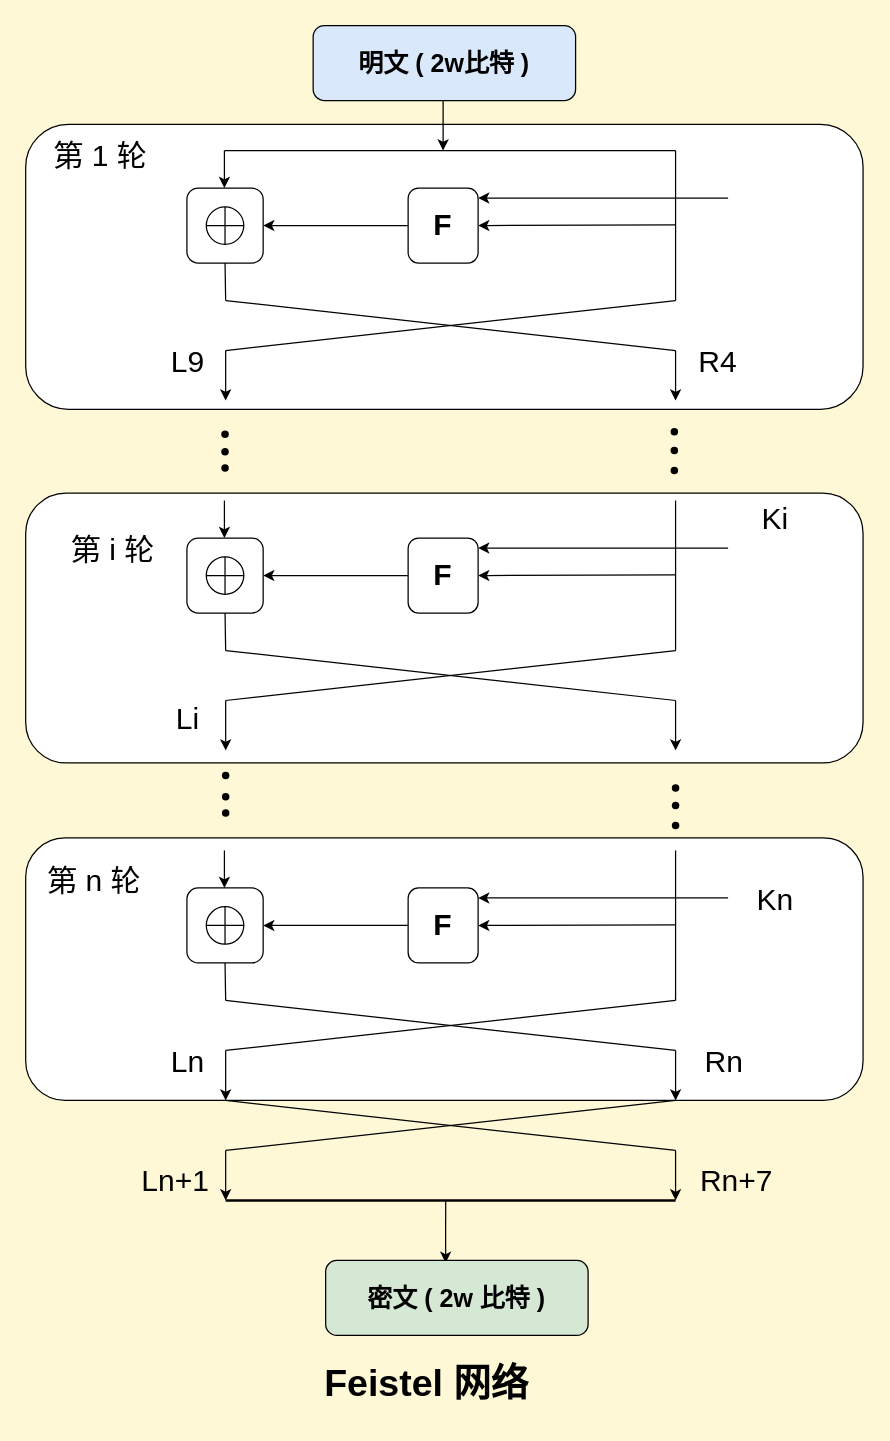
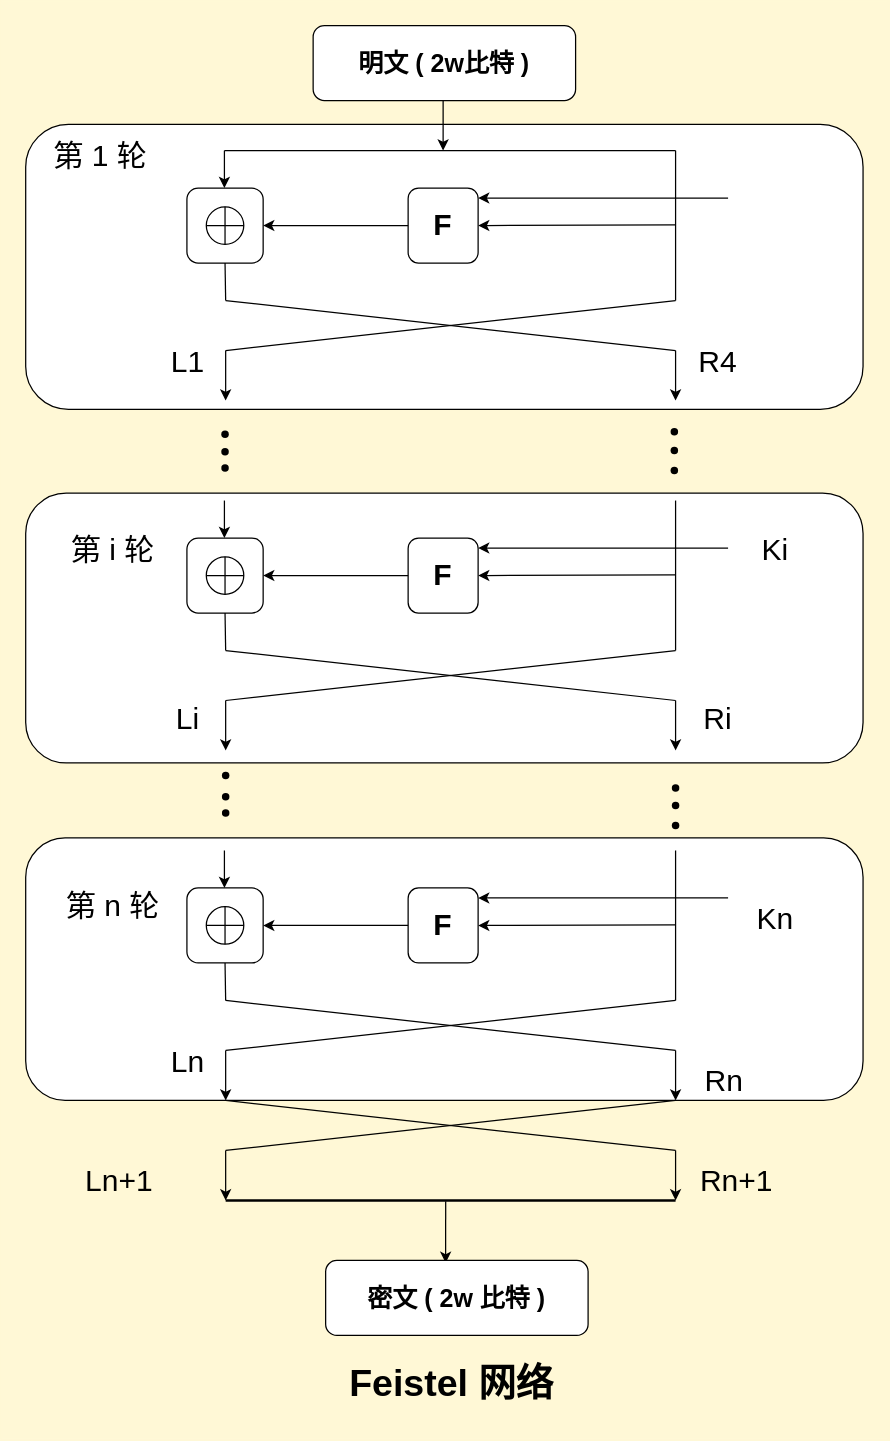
  <mxCell id="0" />
  <mxCell id="1" parent="0" />
  <mxCell id="2" value="" style="rounded=1;whiteSpace=wrap;html=1;fontSize=24;" vertex="1" parent="1"><mxGeometry x="20" y="670" width="670" height="210" as="geometry" /></mxCell>
  <mxCell id="3" value="" style="rounded=1;whiteSpace=wrap;html=1;fontSize=24;" vertex="1" parent="1"><mxGeometry x="20" y="394" width="670" height="216" as="geometry" /></mxCell>
  <mxCell id="4" value="" style="rounded=1;whiteSpace=wrap;html=1;fontSize=24;labelBorderColor=none;" vertex="1" parent="1"><mxGeometry x="20" y="99" width="670" height="228" as="geometry" /></mxCell>
- <mxCell id="5" value="明文 ( 2w比特 )" style="rounded=1;whiteSpace=wrap;html=1;fontStyle=1;fontSize=20;fillColor=#dae8fc;" vertex="1" parent="1"><mxGeometry x="250" y="20" width="210" height="60" as="geometry" /></mxCell>
+ <mxCell id="5" value="明文 ( 2w比特 )" style="rounded=1;whiteSpace=wrap;html=1;fontStyle=1;fontSize=20;" vertex="1" parent="1"><mxGeometry x="250" y="20" width="210" height="60" as="geometry" /></mxCell>
  <mxCell id="6" value="" style="endArrow=classic;html=1;fontSize=20;" edge="1" parent="1"><mxGeometry width="50" height="50" relative="1" as="geometry"><mxPoint x="354" y="80" as="sourcePoint" /><mxPoint x="354" y="120" as="targetPoint" /></mxGeometry></mxCell>
  <mxCell id="7" value="" style="endArrow=none;html=1;fontSize=20;" edge="1" parent="1"><mxGeometry width="50" height="50" relative="1" as="geometry"><mxPoint x="179" y="120" as="sourcePoint" /><mxPoint x="540" y="120" as="targetPoint" /></mxGeometry></mxCell>
  <mxCell id="8" value="" style="rounded=1;whiteSpace=wrap;html=1;fontSize=20;" vertex="1" parent="1"><mxGeometry x="149" y="150" width="61" height="60" as="geometry" /></mxCell>
  <mxCell id="9" value="" style="shape=orEllipse;perimeter=ellipsePerimeter;whiteSpace=wrap;html=1;backgroundOutline=1;fontSize=20;" vertex="1" parent="1"><mxGeometry x="164.5" y="165" width="30" height="30" as="geometry" /></mxCell>
  <mxCell id="10" value="" style="endArrow=none;html=1;fontSize=20;" edge="1" parent="1"><mxGeometry width="50" height="50" relative="1" as="geometry"><mxPoint x="540" y="240" as="sourcePoint" /><mxPoint x="540" y="120" as="targetPoint" /></mxGeometry></mxCell>
  <mxCell id="11" value="" style="endArrow=none;html=1;fontSize=20;entryX=0.5;entryY=1;entryDx=0;entryDy=0;" edge="1" parent="1" target="8"><mxGeometry width="50" height="50" relative="1" as="geometry"><mxPoint x="180" y="240" as="sourcePoint" /><mxPoint x="210" y="230" as="targetPoint" /></mxGeometry></mxCell>
  <mxCell id="12" value="" style="endArrow=none;html=1;fontSize=20;" edge="1" parent="1"><mxGeometry width="50" height="50" relative="1" as="geometry"><mxPoint x="180" y="240" as="sourcePoint" /><mxPoint x="540" y="280" as="targetPoint" /></mxGeometry></mxCell>
  <mxCell id="13" value="" style="endArrow=none;html=1;fontSize=20;" edge="1" parent="1"><mxGeometry width="50" height="50" relative="1" as="geometry"><mxPoint x="180" y="280" as="sourcePoint" /><mxPoint x="540" y="240" as="targetPoint" /></mxGeometry></mxCell>
  <mxCell id="14" value="" style="endArrow=classic;html=1;fontSize=20;" edge="1" parent="1"><mxGeometry width="50" height="50" relative="1" as="geometry"><mxPoint x="180" y="280" as="sourcePoint" /><mxPoint x="180" y="320" as="targetPoint" /></mxGeometry></mxCell>
  <mxCell id="15" value="" style="endArrow=classic;html=1;fontSize=20;" edge="1" parent="1"><mxGeometry width="50" height="50" relative="1" as="geometry"><mxPoint x="540" y="280" as="sourcePoint" /><mxPoint x="540" y="320" as="targetPoint" /></mxGeometry></mxCell>
  <mxCell id="16" value="" style="endArrow=classic;html=1;fontSize=20;" edge="1" parent="1"><mxGeometry width="50" height="50" relative="1" as="geometry"><mxPoint x="179" y="120" as="sourcePoint" /><mxPoint x="179" y="150" as="targetPoint" /></mxGeometry></mxCell>
  <mxCell id="17" value="" style="endArrow=classic;html=1;fontSize=20;entryX=1;entryY=0.5;entryDx=0;entryDy=0;" edge="1" parent="1" target="18"><mxGeometry width="50" height="50" relative="1" as="geometry"><mxPoint x="540" y="179.5" as="sourcePoint" /><mxPoint x="410" y="179.5" as="targetPoint" /></mxGeometry></mxCell>
  <mxCell id="18" value="F" style="rounded=1;whiteSpace=wrap;html=1;fontSize=24;fontStyle=1;horizontal=1;" vertex="1" parent="1"><mxGeometry x="326" y="150" width="56" height="60" as="geometry" /></mxCell>
  <mxCell id="19" value="" style="endArrow=classic;html=1;fontSize=20;exitX=0;exitY=0.5;exitDx=0;exitDy=0;entryX=1;entryY=0.5;entryDx=0;entryDy=0;" edge="1" parent="1" source="18" target="8"><mxGeometry width="50" height="50" relative="1" as="geometry"><mxPoint x="250" y="220" as="sourcePoint" /><mxPoint x="300" y="170" as="targetPoint" /></mxGeometry></mxCell>
  <mxCell id="20" value="" style="endArrow=classic;html=1;fontSize=24;" edge="1" parent="1"><mxGeometry width="50" height="50" relative="1" as="geometry"><mxPoint x="582" y="158" as="sourcePoint" /><mxPoint x="382" y="158" as="targetPoint" /></mxGeometry></mxCell>
  <mxCell id="21" value="" style="rounded=1;whiteSpace=wrap;html=1;fontSize=20;" vertex="1" parent="1"><mxGeometry x="149" y="430" width="61" height="60" as="geometry" /></mxCell>
  <mxCell id="22" value="" style="shape=orEllipse;perimeter=ellipsePerimeter;whiteSpace=wrap;html=1;backgroundOutline=1;fontSize=20;" vertex="1" parent="1"><mxGeometry x="164.5" y="445" width="30" height="30" as="geometry" /></mxCell>
  <mxCell id="23" value="" style="endArrow=none;html=1;fontSize=20;" edge="1" parent="1"><mxGeometry width="50" height="50" relative="1" as="geometry"><mxPoint x="540" y="520" as="sourcePoint" /><mxPoint x="540" y="400" as="targetPoint" /></mxGeometry></mxCell>
  <mxCell id="24" value="" style="endArrow=none;html=1;fontSize=20;entryX=0.5;entryY=1;entryDx=0;entryDy=0;" edge="1" target="21" parent="1"><mxGeometry width="50" height="50" relative="1" as="geometry"><mxPoint x="180" y="520" as="sourcePoint" /><mxPoint x="210" y="510" as="targetPoint" /></mxGeometry></mxCell>
  <mxCell id="25" value="" style="endArrow=none;html=1;fontSize=20;" edge="1" parent="1"><mxGeometry width="50" height="50" relative="1" as="geometry"><mxPoint x="180" y="520" as="sourcePoint" /><mxPoint x="540" y="560" as="targetPoint" /></mxGeometry></mxCell>
  <mxCell id="26" value="" style="endArrow=none;html=1;fontSize=20;" edge="1" parent="1"><mxGeometry width="50" height="50" relative="1" as="geometry"><mxPoint x="180" y="560" as="sourcePoint" /><mxPoint x="540" y="520" as="targetPoint" /></mxGeometry></mxCell>
  <mxCell id="27" value="" style="endArrow=classic;html=1;fontSize=20;" edge="1" parent="1"><mxGeometry width="50" height="50" relative="1" as="geometry"><mxPoint x="180" y="560" as="sourcePoint" /><mxPoint x="180" y="600" as="targetPoint" /></mxGeometry></mxCell>
  <mxCell id="28" value="" style="endArrow=classic;html=1;fontSize=20;" edge="1" parent="1"><mxGeometry width="50" height="50" relative="1" as="geometry"><mxPoint x="540" y="560" as="sourcePoint" /><mxPoint x="540" y="600" as="targetPoint" /></mxGeometry></mxCell>
  <mxCell id="29" value="" style="endArrow=classic;html=1;fontSize=20;" edge="1" parent="1"><mxGeometry width="50" height="50" relative="1" as="geometry"><mxPoint x="179" y="400" as="sourcePoint" /><mxPoint x="179" y="430" as="targetPoint" /></mxGeometry></mxCell>
  <mxCell id="30" value="" style="endArrow=classic;html=1;fontSize=20;entryX=1;entryY=0.5;entryDx=0;entryDy=0;" edge="1" target="31" parent="1"><mxGeometry width="50" height="50" relative="1" as="geometry"><mxPoint x="540" y="459.5" as="sourcePoint" /><mxPoint x="410" y="459.5" as="targetPoint" /></mxGeometry></mxCell>
  <mxCell id="31" value="F" style="rounded=1;whiteSpace=wrap;html=1;fontSize=24;fontStyle=1;horizontal=1;" vertex="1" parent="1"><mxGeometry x="326" y="430" width="56" height="60" as="geometry" /></mxCell>
  <mxCell id="32" value="" style="endArrow=classic;html=1;fontSize=20;exitX=0;exitY=0.5;exitDx=0;exitDy=0;entryX=1;entryY=0.5;entryDx=0;entryDy=0;" edge="1" source="31" target="21" parent="1"><mxGeometry width="50" height="50" relative="1" as="geometry"><mxPoint x="250" y="500" as="sourcePoint" /><mxPoint x="300" y="450" as="targetPoint" /></mxGeometry></mxCell>
  <mxCell id="33" value="" style="endArrow=classic;html=1;fontSize=24;" edge="1" parent="1"><mxGeometry width="50" height="50" relative="1" as="geometry"><mxPoint x="582" y="438" as="sourcePoint" /><mxPoint x="382" y="438" as="targetPoint" /></mxGeometry></mxCell>
- <mxCell id="34" value="Ki" style="text;html=1;strokeColor=none;fillColor=none;align=center;verticalAlign=middle;whiteSpace=wrap;rounded=0;fontSize=24;" vertex="1" parent="1"><mxGeometry x="600" y="405" width="40" height="20" as="geometry" /></mxCell>
+ <mxCell id="34" value="Ki" style="text;html=1;strokeColor=none;fillColor=none;align=center;verticalAlign=middle;whiteSpace=wrap;rounded=0;fontSize=24;" vertex="1" parent="1"><mxGeometry x="600" y="430" width="40" height="20" as="geometry" /></mxCell>
  <mxCell id="35" value="" style="rounded=1;whiteSpace=wrap;html=1;fontSize=20;" vertex="1" parent="1"><mxGeometry x="149" y="710" width="61" height="60" as="geometry" /></mxCell>
  <mxCell id="36" value="" style="shape=orEllipse;perimeter=ellipsePerimeter;whiteSpace=wrap;html=1;backgroundOutline=1;fontSize=20;" vertex="1" parent="1"><mxGeometry x="164.5" y="725" width="30" height="30" as="geometry" /></mxCell>
  <mxCell id="37" value="" style="endArrow=none;html=1;fontSize=20;" edge="1" parent="1"><mxGeometry width="50" height="50" relative="1" as="geometry"><mxPoint x="540" y="800" as="sourcePoint" /><mxPoint x="540" y="680" as="targetPoint" /></mxGeometry></mxCell>
  <mxCell id="38" value="" style="endArrow=none;html=1;fontSize=20;entryX=0.5;entryY=1;entryDx=0;entryDy=0;" edge="1" target="35" parent="1"><mxGeometry width="50" height="50" relative="1" as="geometry"><mxPoint x="180" y="800" as="sourcePoint" /><mxPoint x="210" y="790" as="targetPoint" /></mxGeometry></mxCell>
  <mxCell id="39" value="" style="endArrow=none;html=1;fontSize=20;" edge="1" parent="1"><mxGeometry width="50" height="50" relative="1" as="geometry"><mxPoint x="180" y="800" as="sourcePoint" /><mxPoint x="540" y="840" as="targetPoint" /></mxGeometry></mxCell>
  <mxCell id="40" value="" style="endArrow=none;html=1;fontSize=20;" edge="1" parent="1"><mxGeometry width="50" height="50" relative="1" as="geometry"><mxPoint x="180" y="840" as="sourcePoint" /><mxPoint x="540" y="800" as="targetPoint" /></mxGeometry></mxCell>
  <mxCell id="41" value="" style="endArrow=classic;html=1;fontSize=20;" edge="1" parent="1"><mxGeometry width="50" height="50" relative="1" as="geometry"><mxPoint x="180" y="840" as="sourcePoint" /><mxPoint x="180" y="880" as="targetPoint" /></mxGeometry></mxCell>
  <mxCell id="42" value="" style="endArrow=classic;html=1;fontSize=20;" edge="1" parent="1"><mxGeometry width="50" height="50" relative="1" as="geometry"><mxPoint x="540" y="840" as="sourcePoint" /><mxPoint x="540" y="880" as="targetPoint" /></mxGeometry></mxCell>
  <mxCell id="43" value="" style="endArrow=classic;html=1;fontSize=20;" edge="1" parent="1"><mxGeometry width="50" height="50" relative="1" as="geometry"><mxPoint x="179" y="680" as="sourcePoint" /><mxPoint x="179" y="710" as="targetPoint" /></mxGeometry></mxCell>
  <mxCell id="44" value="" style="endArrow=classic;html=1;fontSize=20;entryX=1;entryY=0.5;entryDx=0;entryDy=0;" edge="1" target="45" parent="1"><mxGeometry width="50" height="50" relative="1" as="geometry"><mxPoint x="540" y="739.5" as="sourcePoint" /><mxPoint x="410" y="739.5" as="targetPoint" /></mxGeometry></mxCell>
  <mxCell id="45" value="F" style="rounded=1;whiteSpace=wrap;html=1;fontSize=24;fontStyle=1;horizontal=1;" vertex="1" parent="1"><mxGeometry x="326" y="710" width="56" height="60" as="geometry" /></mxCell>
  <mxCell id="46" value="" style="endArrow=classic;html=1;fontSize=20;exitX=0;exitY=0.5;exitDx=0;exitDy=0;entryX=1;entryY=0.5;entryDx=0;entryDy=0;" edge="1" source="45" target="35" parent="1"><mxGeometry width="50" height="50" relative="1" as="geometry"><mxPoint x="250" y="780" as="sourcePoint" /><mxPoint x="300" y="730" as="targetPoint" /></mxGeometry></mxCell>
  <mxCell id="47" value="" style="endArrow=classic;html=1;fontSize=24;" edge="1" parent="1"><mxGeometry width="50" height="50" relative="1" as="geometry"><mxPoint x="582" y="718" as="sourcePoint" /><mxPoint x="382" y="718" as="targetPoint" /></mxGeometry></mxCell>
- <mxCell id="48" value="Kn" style="text;html=1;strokeColor=none;fillColor=none;align=center;verticalAlign=middle;whiteSpace=wrap;rounded=0;fontSize=24;" vertex="1" parent="1"><mxGeometry x="600" y="710" width="40" height="20" as="geometry" /></mxCell>
+ <mxCell id="48" value="Kn" style="text;html=1;strokeColor=none;fillColor=none;align=center;verticalAlign=middle;whiteSpace=wrap;rounded=0;fontSize=24;" vertex="1" parent="1"><mxGeometry x="600" y="725" width="40" height="20" as="geometry" /></mxCell>
  <mxCell id="49" value="第 1 轮" style="text;html=1;strokeColor=none;fillColor=none;align=center;verticalAlign=middle;whiteSpace=wrap;rounded=0;fontSize=24;" vertex="1" parent="1"><mxGeometry x="30" y="110" width="100" height="30" as="geometry" /></mxCell>
  <mxCell id="50" value="第 i 轮" style="text;html=1;strokeColor=none;fillColor=none;align=center;verticalAlign=middle;whiteSpace=wrap;rounded=0;fontSize=24;" vertex="1" parent="1"><mxGeometry x="30" y="415" width="120" height="50" as="geometry" /></mxCell>
- <mxCell id="51" value="第 n&amp;nbsp;轮" style="text;html=1;strokeColor=none;fillColor=none;align=center;verticalAlign=middle;whiteSpace=wrap;rounded=0;fontSize=24;" vertex="1" parent="1"><mxGeometry x="25" y="690" width="100" height="30" as="geometry" /></mxCell>
+ <mxCell id="51" value="第 n&amp;nbsp;轮" style="text;html=1;strokeColor=none;fillColor=none;align=center;verticalAlign=middle;whiteSpace=wrap;rounded=0;fontSize=24;" vertex="1" parent="1"><mxGeometry x="40" y="710" width="100" height="30" as="geometry" /></mxCell>
  <mxCell id="52" value="" style="endArrow=none;html=1;fontSize=20;" edge="1" parent="1"><mxGeometry width="50" height="50" relative="1" as="geometry"><mxPoint x="180" y="880" as="sourcePoint" /><mxPoint x="540" y="920" as="targetPoint" /></mxGeometry></mxCell>
  <mxCell id="53" value="" style="endArrow=none;html=1;fontSize=20;" edge="1" parent="1"><mxGeometry width="50" height="50" relative="1" as="geometry"><mxPoint x="180" y="920" as="sourcePoint" /><mxPoint x="540" y="880" as="targetPoint" /></mxGeometry></mxCell>
  <mxCell id="54" value="" style="endArrow=classic;html=1;fontSize=20;" edge="1" parent="1"><mxGeometry width="50" height="50" relative="1" as="geometry"><mxPoint x="180" y="920" as="sourcePoint" /><mxPoint x="180" y="960" as="targetPoint" /></mxGeometry></mxCell>
  <mxCell id="55" value="" style="endArrow=classic;html=1;fontSize=20;" edge="1" parent="1"><mxGeometry width="50" height="50" relative="1" as="geometry"><mxPoint x="540" y="920" as="sourcePoint" /><mxPoint x="540" y="960" as="targetPoint" /></mxGeometry></mxCell>
  <mxCell id="56" value="" style="line;strokeWidth=2;html=1;fontSize=24;" vertex="1" parent="1"><mxGeometry x="180" y="955" width="360" height="10" as="geometry" /></mxCell>
  <mxCell id="57" value="" style="endArrow=classic;html=1;fontSize=24;exitX=0.489;exitY=0.561;exitDx=0;exitDy=0;exitPerimeter=0;" edge="1" parent="1" source="56"><mxGeometry width="50" height="50" relative="1" as="geometry"><mxPoint x="330" y="1070" as="sourcePoint" /><mxPoint x="356" y="1010" as="targetPoint" /></mxGeometry></mxCell>
- <mxCell id="58" value="密文 ( 2w 比特 )" style="rounded=1;whiteSpace=wrap;html=1;fontStyle=1;fontSize=20;fillColor=#d5e8d4;" vertex="1" parent="1"><mxGeometry x="260" y="1008" width="210" height="60" as="geometry" /></mxCell>
+ <mxCell id="58" value="密文 ( 2w 比特 )" style="rounded=1;whiteSpace=wrap;html=1;fontStyle=1;fontSize=20;" vertex="1" parent="1"><mxGeometry x="260" y="1008" width="210" height="60" as="geometry" /></mxCell>
  <mxCell id="59" value="" style="shape=waypoint;sketch=0;fillStyle=solid;size=6;pointerEvents=1;points=[];fillColor=none;resizable=0;rotatable=0;perimeter=centerPerimeter;snapToPoint=1;fontSize=24;" vertex="1" parent="1"><mxGeometry x="159.5" y="327" width="40" height="40" as="geometry" /></mxCell>
  <mxCell id="60" value="" style="shape=waypoint;sketch=0;fillStyle=solid;size=6;pointerEvents=1;points=[];fillColor=none;resizable=0;rotatable=0;perimeter=centerPerimeter;snapToPoint=1;fontSize=24;" vertex="1" parent="1"><mxGeometry x="159.5" y="341" width="40" height="40" as="geometry" /></mxCell>
  <mxCell id="61" value="" style="shape=waypoint;sketch=0;fillStyle=solid;size=6;pointerEvents=1;points=[];fillColor=none;resizable=0;rotatable=0;perimeter=centerPerimeter;snapToPoint=1;fontSize=24;" vertex="1" parent="1"><mxGeometry x="159.5" y="354" width="40" height="40" as="geometry" /></mxCell>
  <mxCell id="62" value="" style="shape=waypoint;sketch=0;fillStyle=solid;size=6;pointerEvents=1;points=[];fillColor=none;resizable=0;rotatable=0;perimeter=centerPerimeter;snapToPoint=1;fontSize=24;" vertex="1" parent="1"><mxGeometry x="519" y="325" width="40" height="40" as="geometry" /></mxCell>
  <mxCell id="63" value="" style="shape=waypoint;sketch=0;fillStyle=solid;size=6;pointerEvents=1;points=[];fillColor=none;resizable=0;rotatable=0;perimeter=centerPerimeter;snapToPoint=1;fontSize=24;" vertex="1" parent="1"><mxGeometry x="519" y="340" width="40" height="40" as="geometry" /></mxCell>
  <mxCell id="64" value="" style="shape=waypoint;sketch=0;fillStyle=solid;size=6;pointerEvents=1;points=[];fillColor=none;resizable=0;rotatable=0;perimeter=centerPerimeter;snapToPoint=1;fontSize=24;" vertex="1" parent="1"><mxGeometry x="519" y="356" width="40" height="40" as="geometry" /></mxCell>
  <mxCell id="65" value="" style="shape=waypoint;sketch=0;fillStyle=solid;size=6;pointerEvents=1;points=[];fillColor=none;resizable=0;rotatable=0;perimeter=centerPerimeter;snapToPoint=1;fontSize=24;" vertex="1" parent="1"><mxGeometry x="160" y="600" width="40" height="40" as="geometry" /></mxCell>
  <mxCell id="66" value="" style="shape=waypoint;sketch=0;fillStyle=solid;size=6;pointerEvents=1;points=[];fillColor=none;resizable=0;rotatable=0;perimeter=centerPerimeter;snapToPoint=1;fontSize=24;" vertex="1" parent="1"><mxGeometry x="160" y="630" width="40" height="40" as="geometry" /></mxCell>
  <mxCell id="67" value="" style="shape=waypoint;sketch=0;fillStyle=solid;size=6;pointerEvents=1;points=[];fillColor=none;resizable=0;rotatable=0;perimeter=centerPerimeter;snapToPoint=1;fontSize=24;" vertex="1" parent="1"><mxGeometry x="160" y="617" width="40" height="40" as="geometry" /></mxCell>
  <mxCell id="68" value="" style="shape=waypoint;sketch=0;fillStyle=solid;size=6;pointerEvents=1;points=[];fillColor=none;resizable=0;rotatable=0;perimeter=centerPerimeter;snapToPoint=1;fontSize=24;" vertex="1" parent="1"><mxGeometry x="520" y="610" width="40" height="40" as="geometry" /></mxCell>
  <mxCell id="69" value="" style="shape=waypoint;sketch=0;fillStyle=solid;size=6;pointerEvents=1;points=[];fillColor=none;resizable=0;rotatable=0;perimeter=centerPerimeter;snapToPoint=1;fontSize=24;" vertex="1" parent="1"><mxGeometry x="520" y="640" width="40" height="40" as="geometry" /></mxCell>
  <mxCell id="70" value="" style="shape=waypoint;sketch=0;fillStyle=solid;size=6;pointerEvents=1;points=[];fillColor=none;resizable=0;rotatable=0;perimeter=centerPerimeter;snapToPoint=1;fontSize=24;" vertex="1" parent="1"><mxGeometry x="520" y="624" width="40" height="40" as="geometry" /></mxCell>
- <mxCell id="71" value="L9" style="text;html=1;strokeColor=none;fillColor=none;align=center;verticalAlign=middle;whiteSpace=wrap;rounded=0;fontSize=24;" vertex="1" parent="1"><mxGeometry x="130" y="280" width="40" height="20" as="geometry" /></mxCell>
+ <mxCell id="71" value="L1" style="text;html=1;strokeColor=none;fillColor=none;align=center;verticalAlign=middle;whiteSpace=wrap;rounded=0;fontSize=24;" vertex="1" parent="1"><mxGeometry x="130" y="280" width="40" height="20" as="geometry" /></mxCell>
  <mxCell id="72" value="Li" style="text;html=1;strokeColor=none;fillColor=none;align=center;verticalAlign=middle;whiteSpace=wrap;rounded=0;fontSize=24;" vertex="1" parent="1"><mxGeometry x="130" y="565" width="40" height="20" as="geometry" /></mxCell>
  <mxCell id="73" value="Ln" style="text;html=1;strokeColor=none;fillColor=none;align=center;verticalAlign=middle;whiteSpace=wrap;rounded=0;fontSize=24;" vertex="1" parent="1"><mxGeometry x="130" y="840" width="40" height="20" as="geometry" /></mxCell>
- <mxCell id="74" value="Ln+1" style="text;html=1;strokeColor=none;fillColor=none;align=center;verticalAlign=middle;whiteSpace=wrap;rounded=0;fontSize=24;" vertex="1" parent="1"><mxGeometry x="120" y="935" width="40" height="20" as="geometry" /></mxCell>
+ <mxCell id="74" value="Ln+1" style="text;html=1;strokeColor=none;fillColor=none;align=center;verticalAlign=middle;whiteSpace=wrap;rounded=0;fontSize=24;" vertex="1" parent="1"><mxGeometry x="75" y="935" width="40" height="20" as="geometry" /></mxCell>
  <mxCell id="75" value="R4" style="text;html=1;strokeColor=none;fillColor=none;align=center;verticalAlign=middle;whiteSpace=wrap;rounded=0;fontSize=24;" vertex="1" parent="1"><mxGeometry x="554" y="280" width="40" height="20" as="geometry" /></mxCell>
- <mxCell id="77" value="Rn" style="text;html=1;strokeColor=none;fillColor=none;align=center;verticalAlign=middle;whiteSpace=wrap;rounded=0;fontSize=24;" vertex="1" parent="1"><mxGeometry x="559" y="840" width="40" height="20" as="geometry" /></mxCell>
- <mxCell id="78" value="Rn+7" style="text;html=1;strokeColor=none;fillColor=none;align=center;verticalAlign=middle;whiteSpace=wrap;rounded=0;fontSize=24;" vertex="1" parent="1"><mxGeometry x="569" y="935" width="40" height="20" as="geometry" /></mxCell>
- <mxCell id="79" value="Feistel 网络" style="text;html=1;strokeColor=none;fillColor=none;align=center;verticalAlign=middle;whiteSpace=wrap;rounded=0;fontSize=30;fontStyle=1" vertex="1" parent="1"><mxGeometry x="236" y="1081" width="210" height="50" as="geometry" /></mxCell>
+ <mxCell id="76" value="Ri" style="text;html=1;strokeColor=none;fillColor=none;align=center;verticalAlign=middle;whiteSpace=wrap;rounded=0;fontSize=24;" vertex="1" parent="1"><mxGeometry x="554" y="565" width="40" height="20" as="geometry" /></mxCell>
+ <mxCell id="77" value="Rn" style="text;html=1;strokeColor=none;fillColor=none;align=center;verticalAlign=middle;whiteSpace=wrap;rounded=0;fontSize=24;" vertex="1" parent="1"><mxGeometry x="559" y="855" width="40" height="20" as="geometry" /></mxCell>
+ <mxCell id="78" value="Rn+1" style="text;html=1;strokeColor=none;fillColor=none;align=center;verticalAlign=middle;whiteSpace=wrap;rounded=0;fontSize=24;" vertex="1" parent="1"><mxGeometry x="569" y="935" width="40" height="20" as="geometry" /></mxCell>
+ <mxCell id="79" value="Feistel 网络" style="text;html=1;strokeColor=none;fillColor=none;align=center;verticalAlign=middle;whiteSpace=wrap;rounded=0;fontSize=30;fontStyle=1" vertex="1" parent="1"><mxGeometry x="256" y="1081" width="210" height="50" as="geometry" /></mxCell>
